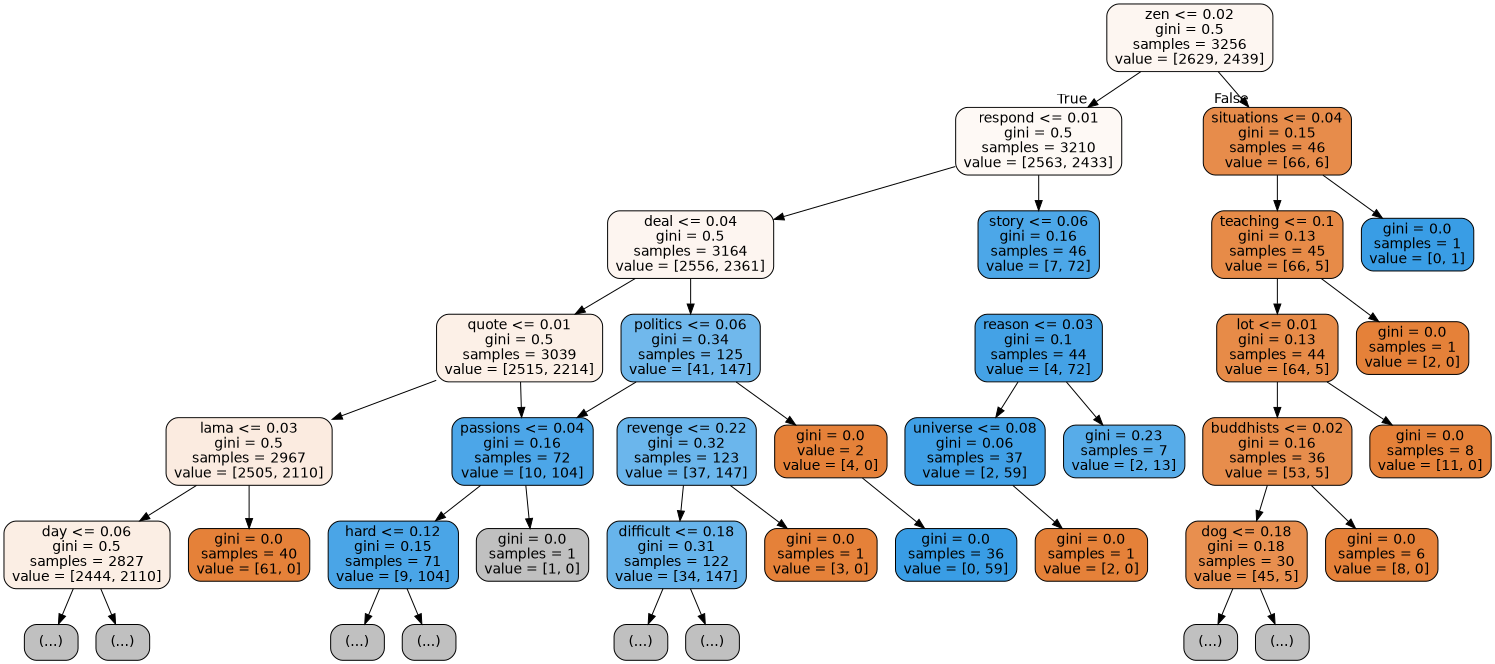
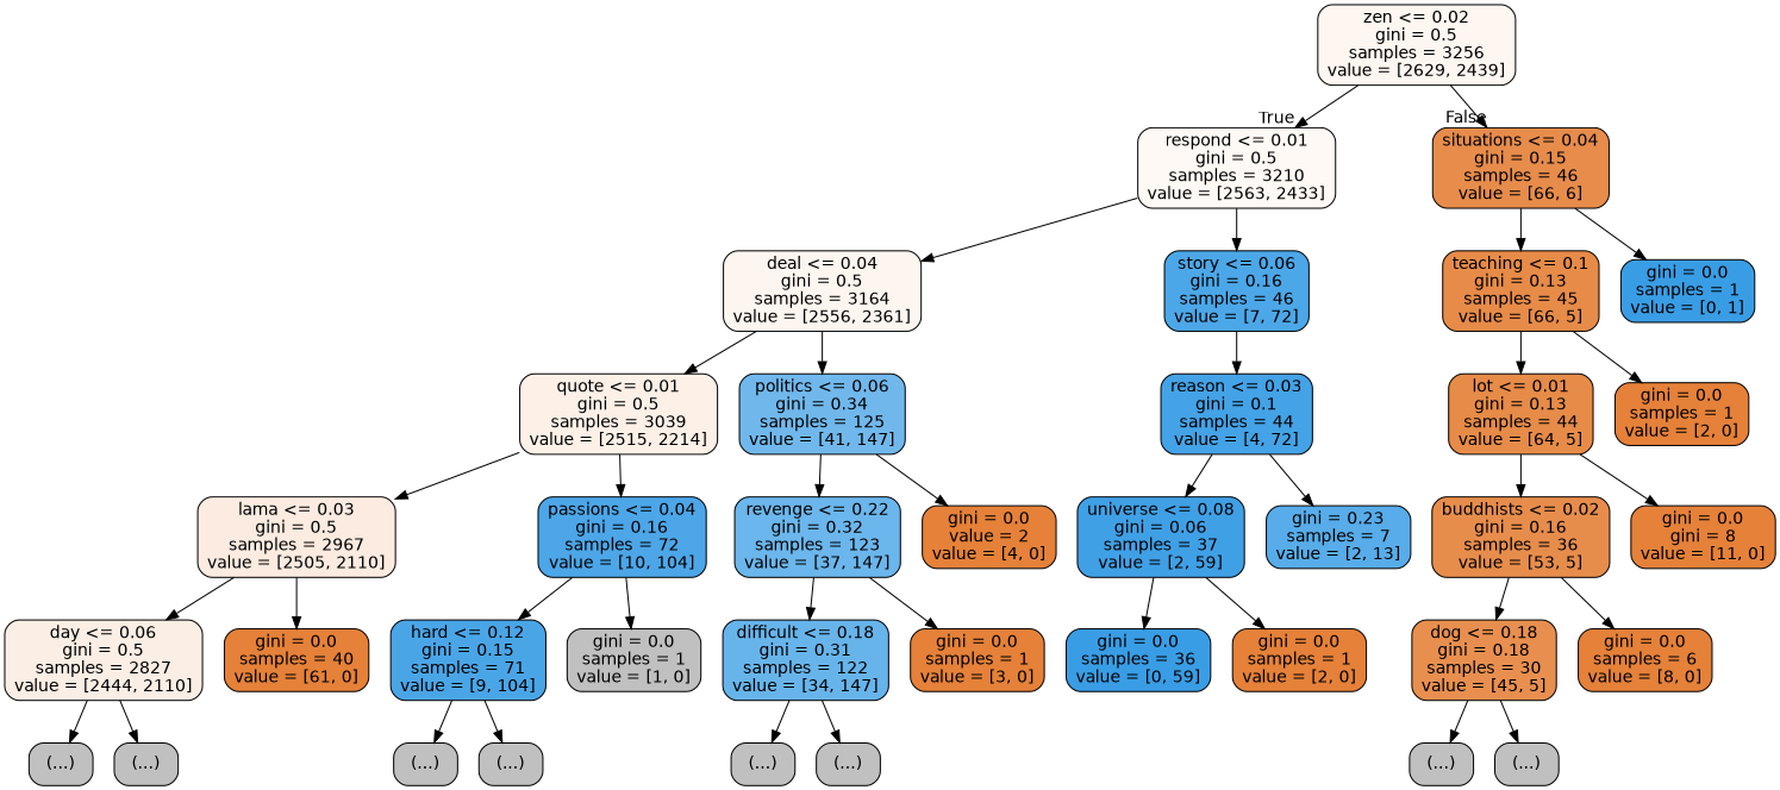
  digraph {
    node [color=black fillcolor="#C0C0C0" fontname=helvetica shape=box style="filled, rounded"]
    edge [fontname=helvetica]
    n1 [fillcolor="#fdf6f1" label="zen <= 0.02\ngini = 0.5\nsamples = 3256\nvalue = [2629, 2439]"]
    n2 [fillcolor="#fef9f5" label="respond <= 0.01\ngini = 0.5\nsamples = 3210\nvalue = [2563, 2433]"]
    n3 [fillcolor="#e78c4b" label="situations <= 0.04\ngini = 0.15\nsamples = 46\nvalue = [66, 6]"]
    n4 [fillcolor="#fdf5f0" label="deal <= 0.04\ngini = 0.5\nsamples = 3164\nvalue = [2556, 2361]"]
    n5 [fillcolor="#4ca7e8" label="story <= 0.06\ngini = 0.16\nsamples = 46\nvalue = [7, 72]"]
    n6 [fillcolor="#e78b48" label="teaching <= 0.1\ngini = 0.13\nsamples = 45\nvalue = [66, 5]"]
    n7 [fillcolor="#399de5" label="gini = 0.0\nsamples = 1\nvalue = [0, 1]"]
    n8 [fillcolor="#fcf0e7" label="quote <= 0.01\ngini = 0.5\nsamples = 3039\nvalue = [2515, 2214]"]
    n9 [fillcolor="#70b8ec" label="politics <= 0.06\ngini = 0.34\nsamples = 125\nvalue = [41, 147]"]
    n10 [fillcolor="#44a2e6" label="reason <= 0.03\ngini = 0.1\nsamples = 44\nvalue = [4, 72]"]
    n11 [fillcolor="#fbebe0" label="lama <= 0.03\ngini = 0.5\nsamples = 2967\nvalue = [2505, 2110]"]
    n12 [fillcolor="#4ca6e8" label="passions <= 0.04\ngini = 0.16\nsamples = 72\nvalue = [10, 104]"]
    n13 [fillcolor="#6bb6ec" label="revenge <= 0.22\ngini = 0.32\nsamples = 123\nvalue = [37, 147]"]
    n14 [fillcolor="#e58139" label="gini = 0.0\nvalue = 2\nvalue = [4, 0]"]
    n15 [fillcolor="#fbeee4" label="day <= 0.06\ngini = 0.5\nsamples = 2827\nvalue = [2444, 2110]"]
    n16 [fillcolor="#e58139" label="gini = 0.0\nsamples = 40\nvalue = [61, 0]"]
    n17 [fillcolor="#4aa5e7" label="hard <= 0.12\ngini = 0.15\nsamples = 71\nvalue = [9, 104]"]
    n18 [label="gini = 0.0\nsamples = 1\nvalue = [1, 0]"]
    n19 [label="(...)"]
    n20 [label="(...)"]
    n21 [label="(...)"]
    n22 [label="(...)"]
    n23 [fillcolor="#67b4eb" label="difficult <= 0.18\ngini = 0.31\nsamples = 122\nvalue = [34, 147]"]
    n24 [fillcolor="#e58139" label="gini = 0.0\nsamples = 1\nvalue = [3, 0]"]
    n25 [label="(...)"]
    n26 [label="(...)"]
    n27 [fillcolor="#40a0e6" label="universe <= 0.08\ngini = 0.06\nsamples = 37\nvalue = [2, 59]"]
    n28 [fillcolor="#57ace9" label="gini = 0.23\nsamples = 7\nvalue = [2, 13]"]
    n29 [fillcolor="#399de5" label="gini = 0.0\nsamples = 36\nvalue = [0, 59]"]
    n30 [fillcolor="#e58139" label="gini = 0.0\nsamples = 1\nvalue = [2, 0]"]
    n31 [fillcolor="#e78b48" label="lot <= 0.01\ngini = 0.13\nsamples = 44\nvalue = [64, 5]"]
    n32 [fillcolor="#e58139" label="gini = 0.0\nsamples = 1\nvalue = [2, 0]"]
    n33 [fillcolor="#e78d4c" label="buddhists <= 0.02\ngini = 0.16\nsamples = 36\nvalue = [53, 5]"]
-   n34 [fillcolor="#e58139" label="gini = 0.0\nsamples = 8\nvalue = [11, 0]"]
+   n34 [fillcolor="#e58139" label="gini = 0.0\ngini = 8\nvalue = [11, 0]"]
    n35 [fillcolor="#e88f4f" label="dog <= 0.18\ngini = 0.18\nsamples = 30\nvalue = [45, 5]"]
    n36 [fillcolor="#e58139" label="gini = 0.0\nsamples = 6\nvalue = [8, 0]"]
    n37 [label="(...)"]
    n38 [label="(...)"]
    n1 -> n2 [headlabel=True labelangle=45 labeldistance=2.5]
    n1 -> n3 [headlabel=False labelangle=-45 labeldistance=2.5]
    n2 -> n4
    n2 -> n5
    n3 -> n6
    n3 -> n7
    n4 -> n8
    n4 -> n9
+   n5 -> n10
    n6 -> n31
    n6 -> n32
    n8 -> n11
    n8 -> n12
-   n9 -> n12
+   n9 -> n13
    n9 -> n14
    n10 -> n27
    n10 -> n28
    n11 -> n15
    n11 -> n16
    n12 -> n17
    n12 -> n18
    n13 -> n23
    n13 -> n24
    n15 -> n19
    n15 -> n20
    n17 -> n21
    n17 -> n22
    n23 -> n25
    n23 -> n26
-   n14 -> n29
+   n27 -> n29
    n27 -> n30
    n31 -> n33
    n31 -> n34
    n33 -> n35
    n33 -> n36
    n35 -> n37
    n35 -> n38
  }
